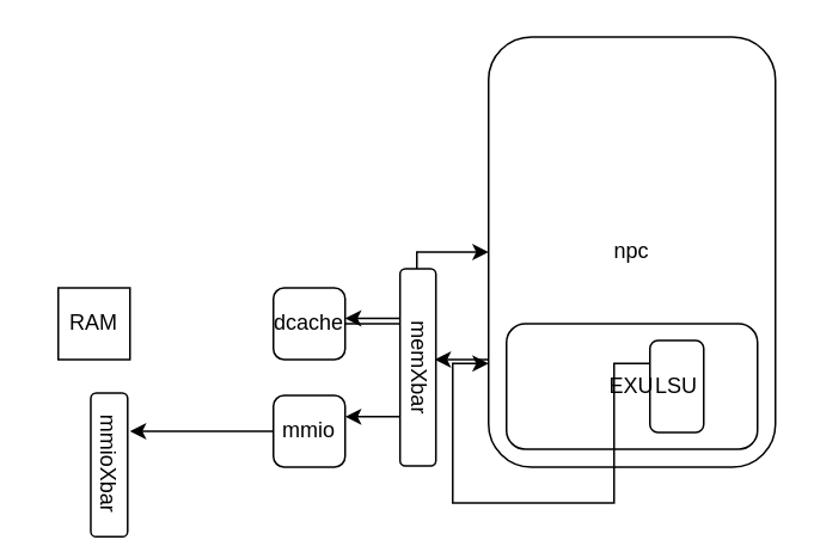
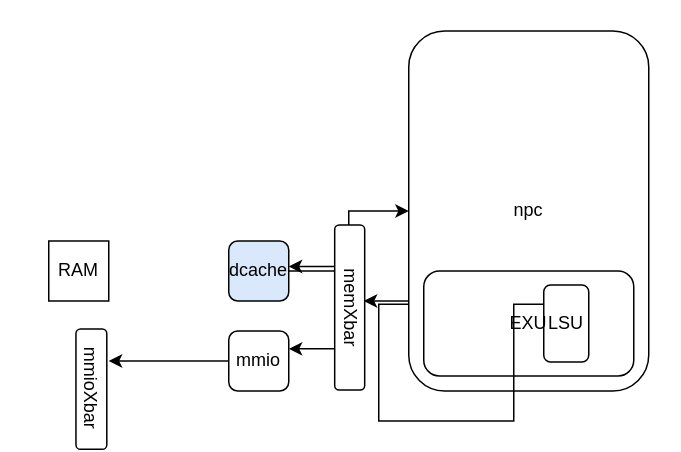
  <mxCell id="0" />
  <mxCell id="1" parent="0" />
  <mxCell id="2" style="edgeStyle=orthogonalEdgeStyle;rounded=0;orthogonalLoop=1;jettySize=auto;html=1;exitX=0;exitY=0.75;exitDx=0;exitDy=0;" edge="1" parent="1" source="3"><mxGeometry relative="1" as="geometry"><mxPoint x="242" y="200" as="targetPoint" /></mxGeometry></mxCell>
  <mxCell id="3" value="npc" style="rounded=1;whiteSpace=wrap;html=1;fillColor=none;" vertex="1" parent="1"><mxGeometry x="272" y="20" width="160" height="240" as="geometry" /></mxCell>
  <mxCell id="4" value="" style="edgeStyle=orthogonalEdgeStyle;rounded=0;orthogonalLoop=1;jettySize=auto;html=1;" edge="1" parent="1" source="5" target="3"><mxGeometry relative="1" as="geometry" /></mxCell>
- <mxCell id="5" value="dcache" style="rounded=1;whiteSpace=wrap;html=1;" vertex="1" parent="1"><mxGeometry x="152" y="160" width="40" height="40" as="geometry" /></mxCell>
+ <mxCell id="5" value="dcache" style="rounded=1;whiteSpace=wrap;html=1;fillColor=#dae8fc;" vertex="1" parent="1"><mxGeometry x="152" y="160" width="40" height="40" as="geometry" /></mxCell>
  <mxCell id="6" style="edgeStyle=orthogonalEdgeStyle;rounded=0;orthogonalLoop=1;jettySize=auto;html=1;exitX=0.25;exitY=1;exitDx=0;exitDy=0;" edge="1" parent="1" source="8"><mxGeometry relative="1" as="geometry"><mxPoint x="192" y="177" as="targetPoint" /><Array as="points"><mxPoint x="192" y="177" /></Array></mxGeometry></mxCell>
  <mxCell id="7" style="edgeStyle=orthogonalEdgeStyle;rounded=0;orthogonalLoop=1;jettySize=auto;html=1;exitX=0.75;exitY=1;exitDx=0;exitDy=0;" edge="1" parent="1" source="8"><mxGeometry relative="1" as="geometry"><mxPoint x="192" y="231.762" as="targetPoint" /></mxGeometry></mxCell>
  <mxCell id="8" value="memXbar" style="rounded=1;whiteSpace=wrap;html=1;rotation=90;" vertex="1" parent="1"><mxGeometry x="177.63" y="194.38" width="110" height="20" as="geometry" /></mxCell>
  <mxCell id="9" style="edgeStyle=orthogonalEdgeStyle;rounded=0;orthogonalLoop=1;jettySize=auto;html=1;exitX=0;exitY=0.5;exitDx=0;exitDy=0;" edge="1" parent="1" source="10"><mxGeometry relative="1" as="geometry"><mxPoint x="72" y="240" as="targetPoint" /><Array as="points"><mxPoint x="71" y="240" /></Array></mxGeometry></mxCell>
  <mxCell id="10" value="mmio" style="rounded=1;whiteSpace=wrap;html=1;" vertex="1" parent="1"><mxGeometry x="152" y="220" width="40" height="40" as="geometry" /></mxCell>
  <mxCell id="11" value="EXU" style="rounded=1;whiteSpace=wrap;html=1;fillColor=none;" vertex="1" parent="1"><mxGeometry x="282" y="180" width="140" height="70" as="geometry" /></mxCell>
  <mxCell id="12" value="LSU" style="rounded=1;whiteSpace=wrap;html=1;fillColor=none;" vertex="1" parent="1"><mxGeometry x="362" y="189.3" width="30" height="51.4" as="geometry" /></mxCell>
- <mxCell id="13" style="edgeStyle=orthogonalEdgeStyle;rounded=0;orthogonalLoop=1;jettySize=auto;html=1;exitX=0;exitY=0.25;exitDx=0;exitDy=0;entryX=0;entryY=0.759;entryDx=0;entryDy=0;entryPerimeter=0;" edge="1" parent="1" source="12" target="3"><mxGeometry relative="1" as="geometry" /></mxCell>
+ <mxCell id="13" style="edgeStyle=orthogonalEdgeStyle;rounded=0;orthogonalLoop=1;jettySize=auto;html=1;exitX=0;exitY=0.25;exitDx=0;exitDy=0;entryX=0;entryY=0.759;entryDx=0;entryDy=0;entryPerimeter=0;endArrow=none;" edge="1" parent="1" source="12" target="3"><mxGeometry relative="1" as="geometry" /></mxCell>
  <mxCell id="14" value="RAM" style="whiteSpace=wrap;html=1;rounded=0;" vertex="1" parent="1"><mxGeometry x="32" y="160" width="40" height="40" as="geometry" /></mxCell>
  <mxCell id="15" value="mmioXbar" style="whiteSpace=wrap;html=1;rounded=1;rotation=90;" vertex="1" parent="1"><mxGeometry x="20.28" y="248.49" width="80.28" height="20.56" as="geometry" /></mxCell>
